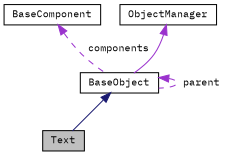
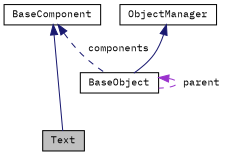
  digraph {
    fontname="IBM Plex Mono"
    node [color=black fillcolor=white fontname="IBM Plex Mono" fontsize=10 shape=record style=filled]
    edge [color=midnightblue dir=back fontname="IBM Plex Mono" fontsize=10 labelfontname=Helvetica labelfontsize=10 style=solid]
    n1 [fillcolor=grey75 fontcolor=black height=0.2 label=Text width=0.4]
    n2 [height=0.2 label=BaseComponent width=0.4]
    n3 [height=0.2 label=BaseObject width=0.4]
    n4 [height=0.2 label=ObjectManager width=0.4]
-   n3 -> n1
-   n2 -> n3 [color=darkorchid3 label=" components" style=dashed]
+   n2 -> n1
+   n2 -> n3 [label=" components" style=dashed]
    n3 -> n3 [color=darkorchid3 label=" parent" style=dashed]
-   n4 -> n3 [color=darkorchid3]
+   n4 -> n3
  }
